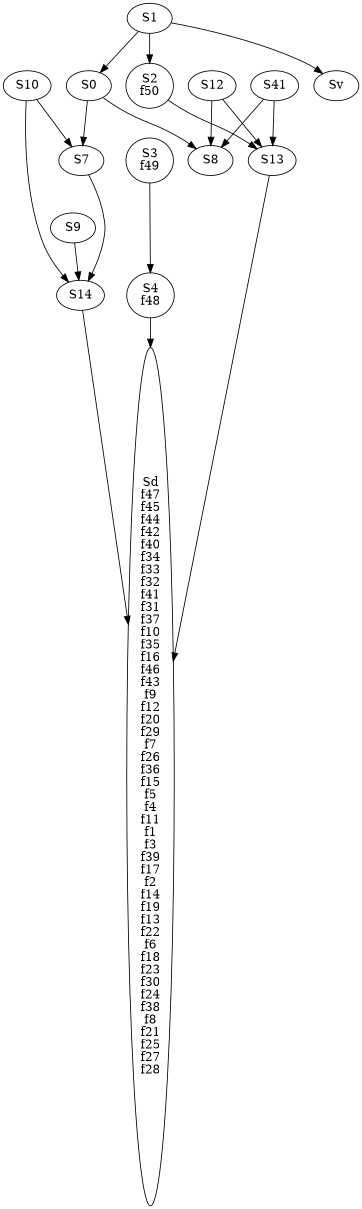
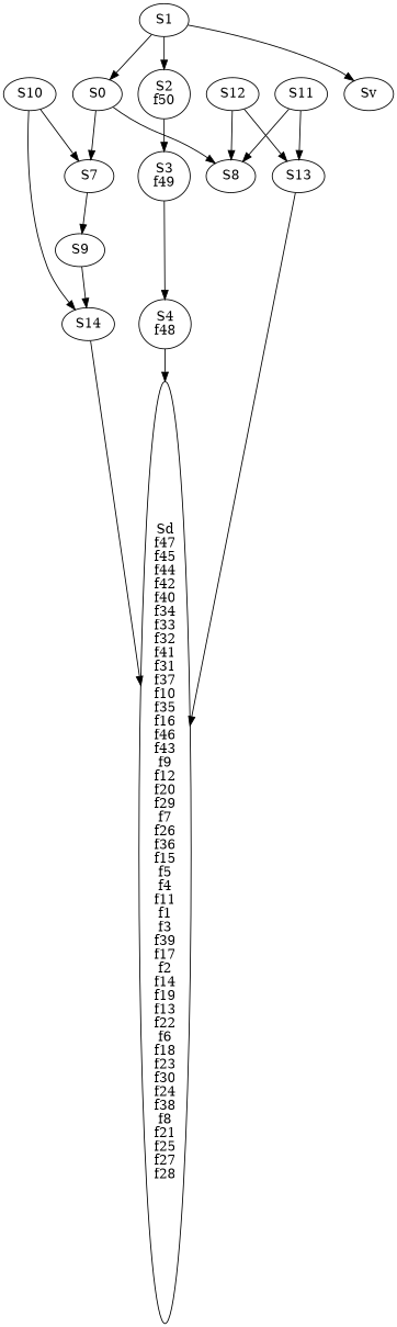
  digraph {
    n1 [label=S14]
    n2 [label="Sd\nf47\nf45\nf44\nf42\nf40\nf34\nf33\nf32\nf41\nf31\nf37\nf10\nf35\nf16\nf46\nf43\nf9\nf12\nf20\nf29\nf7\nf26\nf36\nf15\nf5\nf4\nf11\nf1\nf3\nf39\nf17\nf2\nf14\nf19\nf13\nf22\nf6\nf18\nf23\nf30\nf24\nf38\nf8\nf21\nf25\nf27\nf28"]
    n3 [label=S9]
    n4 [label=S13]
    n5 [label=S0]
    n6 [label=S7]
    n7 [label=S8]
    n8 [label="S2\nf50"]
    n9 [label="S3\nf49"]
    n10 [label="S4\nf48"]
    n11 [label=S1]
    n12 [label=Sv]
    n13 [label=S12]
    n14 [label=S10]
-   n15 [label=S41]
+   n15 [label=S11]
    n1 -> n2
    n3 -> n1
    n4 -> n2
    n5 -> n6
    n5 -> n7
-   n6 -> n1
-   n8 -> n4
+   n6 -> n3
+   n8 -> n9
    n9 -> n10
    n10 -> n2
    n11 -> n5
    n11 -> n8
    n11 -> n12
    n13 -> n4
    n13 -> n7
    n14 -> n1
    n14 -> n6
    n15 -> n4
    n15 -> n7
  }
